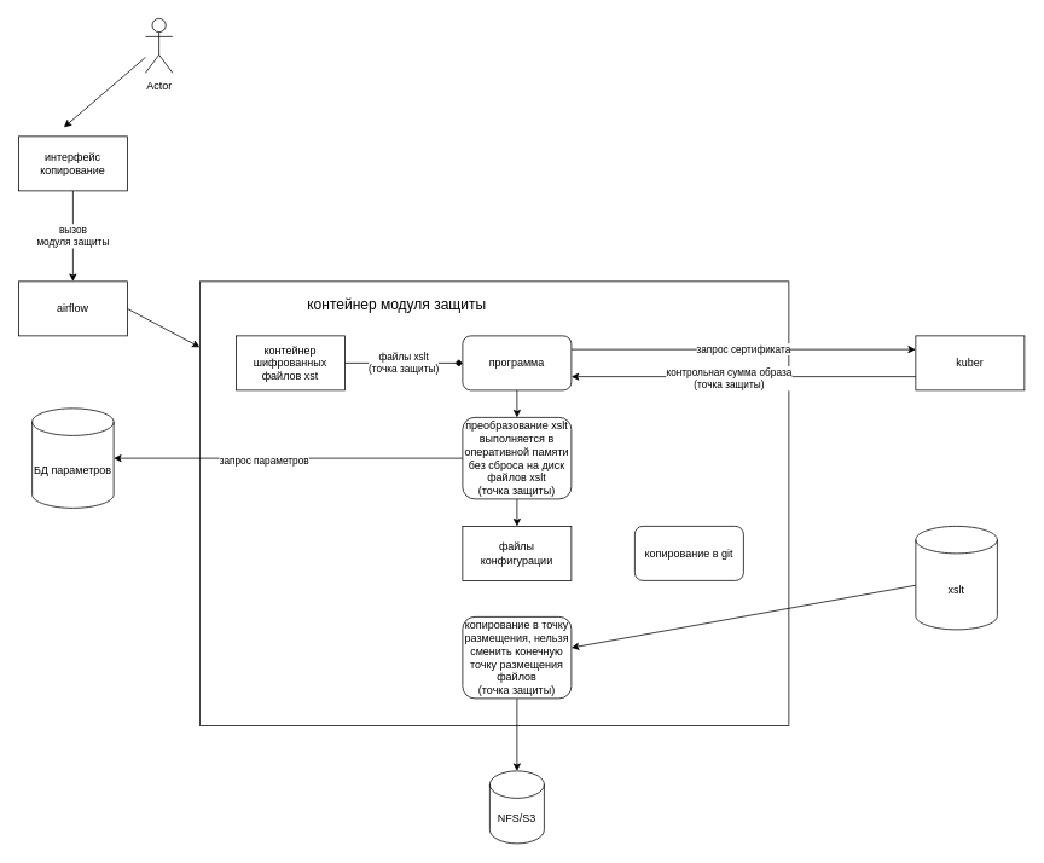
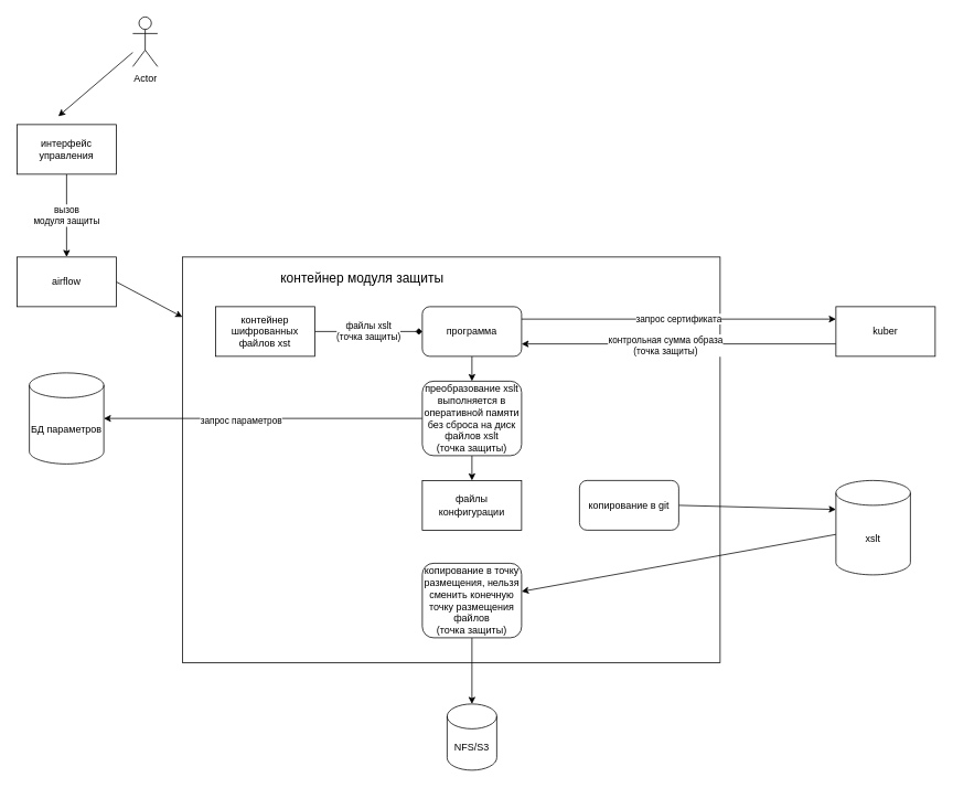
  <mxCell id="0" />
  <mxCell id="1" parent="0" />
  <mxCell id="2" value="" style="rounded=0;whiteSpace=wrap;html=1;align=left;horizontal=1;" vertex="1" parent="1"><mxGeometry x="220" y="310" width="650" height="490" as="geometry" /></mxCell>
  <mxCell id="3" value="&lt;br&gt;" style="edgeStyle=none;html=1;exitX=0;exitY=0.75;exitDx=0;exitDy=0;entryX=1;entryY=0.75;entryDx=0;entryDy=0;" edge="1" parent="1" source="5" target="8"><mxGeometry relative="1" as="geometry" /></mxCell>
  <mxCell id="4" value="контрольная сумма образа&lt;br&gt;(точка защиты)" style="edgeLabel;html=1;align=center;verticalAlign=middle;resizable=0;points=[];" vertex="1" connectable="0" parent="3"><mxGeometry x="0.087" y="1" relative="1" as="geometry"><mxPoint as="offset" /></mxGeometry></mxCell>
  <mxCell id="5" value="kuber" style="rounded=0;whiteSpace=wrap;html=1;" vertex="1" parent="1"><mxGeometry x="1010" y="370" width="120" height="60" as="geometry" /></mxCell>
  <mxCell id="6" value="запрос сертификата" style="edgeStyle=none;html=1;exitX=1;exitY=0.25;exitDx=0;exitDy=0;entryX=0;entryY=0.25;entryDx=0;entryDy=0;" edge="1" parent="1" source="8" target="5"><mxGeometry relative="1" as="geometry" /></mxCell>
  <mxCell id="7" style="edgeStyle=none;html=1;exitX=0.5;exitY=1;exitDx=0;exitDy=0;entryX=0.5;entryY=0;entryDx=0;entryDy=0;" edge="1" parent="1" source="8" target="18"><mxGeometry relative="1" as="geometry" /></mxCell>
  <mxCell id="8" value="программа" style="rounded=1;whiteSpace=wrap;html=1;" vertex="1" parent="1"><mxGeometry x="510" y="370" width="120" height="60" as="geometry" /></mxCell>
  <mxCell id="9" style="edgeStyle=none;html=1;exitX=1;exitY=0.5;exitDx=0;exitDy=0;" edge="1" parent="1" source="10" target="2"><mxGeometry relative="1" as="geometry" /></mxCell>
  <mxCell id="10" value="airflow" style="rounded=0;whiteSpace=wrap;html=1;" vertex="1" parent="1"><mxGeometry x="20" y="310" width="120" height="60" as="geometry" /></mxCell>
  <mxCell id="11" value="вызов&lt;br&gt;модуля защиты" style="edgeStyle=none;html=1;exitX=0.5;exitY=1;exitDx=0;exitDy=0;entryX=0.5;entryY=0;entryDx=0;entryDy=0;" edge="1" parent="1" source="12" target="10"><mxGeometry relative="1" as="geometry" /></mxCell>
- <mxCell id="12" value="интерфейс копирование" style="rounded=0;whiteSpace=wrap;html=1;" vertex="1" parent="1"><mxGeometry x="20" y="150" width="120" height="60" as="geometry" /></mxCell>
+ <mxCell id="12" value="интерфейс управления" style="rounded=0;whiteSpace=wrap;html=1;" vertex="1" parent="1"><mxGeometry x="20" y="150" width="120" height="60" as="geometry" /></mxCell>
  <mxCell id="13" value="файлы xslt&lt;br&gt;(точка защиты)" style="edgeStyle=none;html=1;exitX=1;exitY=0.5;exitDx=0;exitDy=0;entryX=0;entryY=0.5;entryDx=0;entryDy=0;endArrow=diamond;" edge="1" parent="1" source="14" target="8"><mxGeometry relative="1" as="geometry"><Array as="points"><mxPoint x="440" y="400" /></Array></mxGeometry></mxCell>
  <mxCell id="14" value="контейнер шифрованных файлов xst" style="rounded=0;whiteSpace=wrap;html=1;" vertex="1" parent="1"><mxGeometry x="260" y="370" width="120" height="60" as="geometry" /></mxCell>
  <mxCell id="15" style="edgeStyle=none;html=1;exitX=0.5;exitY=1;exitDx=0;exitDy=0;entryX=0.5;entryY=0;entryDx=0;entryDy=0;" edge="1" parent="1" source="18" target="22"><mxGeometry relative="1" as="geometry" /></mxCell>
  <mxCell id="16" style="edgeStyle=none;html=1;exitX=0;exitY=0.5;exitDx=0;exitDy=0;entryX=1;entryY=0.5;entryDx=0;entryDy=0;entryPerimeter=0;" edge="1" parent="1" source="18" target="23"><mxGeometry relative="1" as="geometry" /></mxCell>
  <mxCell id="17" value="запрос параметров" style="edgeLabel;html=1;align=center;verticalAlign=middle;resizable=0;points=[];" vertex="1" connectable="0" parent="16"><mxGeometry x="0.143" y="2" relative="1" as="geometry"><mxPoint as="offset" /></mxGeometry></mxCell>
  <mxCell id="18" value="преобразование xslt выполняется в оперативной памяти без сброса на диск файлов xslt&lt;br&gt;(точка защиты)" style="rounded=1;whiteSpace=wrap;html=1;" vertex="1" parent="1"><mxGeometry x="510" y="460" width="120" height="90" as="geometry" /></mxCell>
  <mxCell id="19" style="edgeStyle=none;html=1;" edge="1" parent="1" source="20"><mxGeometry relative="1" as="geometry"><mxPoint x="70" y="140" as="targetPoint" /></mxGeometry></mxCell>
  <mxCell id="20" value="Actor" style="shape=umlActor;verticalLabelPosition=bottom;verticalAlign=top;html=1;outlineConnect=0;" vertex="1" parent="1"><mxGeometry x="160" y="20" width="30" height="60" as="geometry" /></mxCell>
  <mxCell id="21" style="edgeStyle=none;html=1;" edge="1" parent="1" source="28" target="25"><mxGeometry relative="1" as="geometry" /></mxCell>
  <mxCell id="22" value="файлы конфигурации" style="rounded=0;whiteSpace=wrap;html=1;" vertex="1" parent="1"><mxGeometry x="510" y="580" width="120" height="60" as="geometry" /></mxCell>
  <mxCell id="23" value="БД параметров" style="shape=cylinder3;whiteSpace=wrap;html=1;boundedLbl=1;backgroundOutline=1;size=15;" vertex="1" parent="1"><mxGeometry x="35" y="450" width="90" height="110" as="geometry" /></mxCell>
  <mxCell id="24" style="edgeStyle=none;html=1;exitX=0.5;exitY=1;exitDx=0;exitDy=0;entryX=0.5;entryY=0;entryDx=0;entryDy=0;entryPerimeter=0;" edge="1" parent="1" source="25" target="29"><mxGeometry relative="1" as="geometry" /></mxCell>
  <mxCell id="25" value="копирование в точку размещения, нельзя сменить конечную точку размещения файлов&lt;br&gt;(точка защиты)" style="rounded=1;whiteSpace=wrap;html=1;" vertex="1" parent="1"><mxGeometry x="510" y="680" width="120" height="90" as="geometry" /></mxCell>
+ <mxCell id="26" style="edgeStyle=none;html=1;exitX=1;exitY=0.5;exitDx=0;exitDy=0;entryX=0;entryY=0;entryDx=0;entryDy=35;entryPerimeter=0;" edge="1" parent="1" source="27" target="28"><mxGeometry relative="1" as="geometry" /></mxCell>
  <mxCell id="27" value="копирование в git" style="rounded=1;whiteSpace=wrap;html=1;" vertex="1" parent="1"><mxGeometry x="700" y="580" width="120" height="60" as="geometry" /></mxCell>
  <mxCell id="28" value="xslt" style="shape=cylinder3;whiteSpace=wrap;html=1;boundedLbl=1;backgroundOutline=1;size=15;" vertex="1" parent="1"><mxGeometry x="1010" y="580" width="90" height="114" as="geometry" /></mxCell>
  <mxCell id="29" value="NFS/S3" style="shape=cylinder3;whiteSpace=wrap;html=1;boundedLbl=1;backgroundOutline=1;size=15;" vertex="1" parent="1"><mxGeometry x="540" y="850" width="60" height="80" as="geometry" /></mxCell>
  <mxCell id="30" value="&lt;span style=&quot;text-align: left; font-size: 16px;&quot;&gt;контейнер модуля защиты&lt;/span&gt;" style="text;html=1;strokeColor=none;fillColor=none;align=center;verticalAlign=middle;whiteSpace=wrap;rounded=0;fontSize=16;" vertex="1" parent="1"><mxGeometry x="335" y="320" width="205" height="30" as="geometry" /></mxCell>
